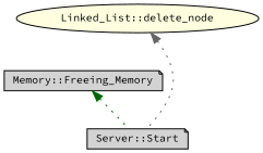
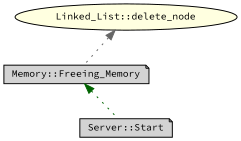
  digraph {
    fontname="Source Code Pro"
    rankdir=TB
    node [color=black fillcolor=lightgrey fontname="Source Code Pro" fontsize=10 shape=note style=filled]
    edge [dir=back fontname="Source Code Pro" fontsize=10 labelfontname=Helvetica labelfontsize=10 style=dotted]
    n1 [fillcolor=lightyellow fontcolor=black height=0.2 label="Linked_List::delete_node" shape=ellipse width=0.4]
    n2 [height=0.2 label="Memory::Freeing_Memory" width=0.4]
    n3 [height=0.2 label="Server::Start" width=0.4]
-   n1 -> n3 [color=gray40]
+   n1 -> n2 [color=gray40]
    n2 -> n3 [color=darkgreen]
  }
